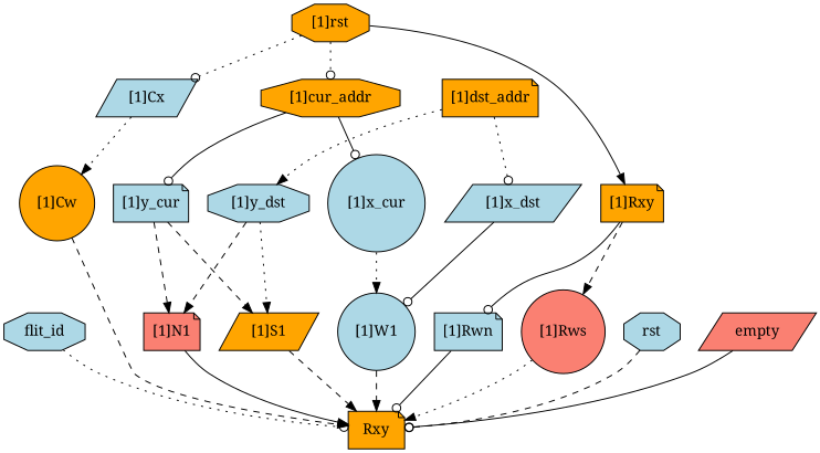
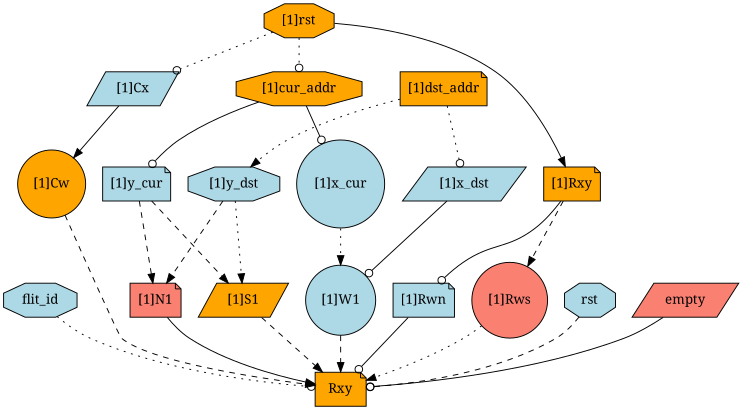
  strict digraph {
    fontname="Noto Serif"
    node [complexity=11 fillcolor=lightblue fontname="Noto Serif" importance=0.0976636726282 rank=0.00887851569347 shape=note style=filled]
    edge [arrowhead=normal fontname="Noto Serif" style=dotted]
    flit_id [complexity=1 importance=0.0853604984153 rank=0.0853604984153 shape=octagon]
    n2 [complexity=0 fillcolor=orange importance=0.066676855725 label=Rxy rank=0.0]
    "[1]Rwn" [importance=0.0871537836777 rank=0.00792307124343]
    "[1]x_cur" [complexity=14 importance=0.123520456368 rank=0.0088228897406 shape=circle]
    "[1]W1" [shape=circle]
    "[1]rst" [complexity=14 fillcolor=orange importance=0.136323807248 rank=0.00973741480343 shape=octagon]
    "[1]Cx" [complexity=13 importance=0.117640164558 rank=0.00904924342751 shape=parallelogram]
    "[1]cur_addr" [complexity=16 fillcolor=orange importance=0.152213551986 rank=0.00951334699911 shape=octagon]
    "[1]Rxy" [complexity=13 fillcolor=orange importance=0.115846879295 rank=0.00891129840732]
    "[1]Cw" [fillcolor=orange importance=0.0889470689402 rank=0.00808609717638 shape=circle]
    "[1]y_cur" [complexity=14 importance=0.123520456368 rank=0.0088228897406]
    "[1]Rws" [fillcolor=salmon importance=0.0871537836777 rank=0.00792307124343 shape=circle]
    "[1]S1" [fillcolor=orange shape=parallelogram]
    "[1]N1" [fillcolor=salmon]
    rst [complexity=3 importance=0.15203735414 rank=0.0506791180467 shape=octagon]
    "[1]x_dst" [complexity=14 importance=0.121018393351 rank=0.00864417095365 shape=parallelogram]
    "[1]y_dst" [complexity=14 importance=0.121018393351 rank=0.00864417095365 shape=octagon]
    "[1]dst_addr" [complexity=16 fillcolor=orange importance=0.139702036041 rank=0.00873137725259]
    empty [complexity=2 fillcolor=salmon importance=0.0853604984153 rank=0.0426802492076 shape=parallelogram]
    flit_id -> n2 [arrowhead=odot]
    "[1]Rwn" -> n2 [arrowhead=odot style=solid]
    "[1]x_cur" -> "[1]W1"
    "[1]W1" -> n2 [style=dashed]
    "[1]rst" -> "[1]Cx" [arrowhead=odot]
    "[1]rst" -> "[1]cur_addr" [arrowhead=odot]
    "[1]rst" -> "[1]Rxy" [style=solid]
-   "[1]Cx" -> "[1]Cw"
+   "[1]Cx" -> "[1]Cw" [style=solid]
    "[1]cur_addr" -> "[1]x_cur" [arrowhead=odot style=solid]
    "[1]cur_addr" -> "[1]y_cur" [arrowhead=odot style=solid]
    "[1]Rxy" -> "[1]Rwn" [arrowhead=odot style=solid]
    "[1]Rxy" -> "[1]Rws" [style=dashed]
    "[1]Cw" -> n2 [style=dashed]
    "[1]y_cur" -> "[1]S1" [style=dashed]
    "[1]y_cur" -> "[1]N1" [style=dashed]
    "[1]Rws" -> n2
    "[1]S1" -> n2 [style=dashed]
    "[1]N1" -> n2 [style=solid]
    rst -> n2 [arrowhead=odot style=dashed]
    "[1]x_dst" -> "[1]W1" [arrowhead=odot style=solid]
    "[1]y_dst" -> "[1]S1"
    "[1]y_dst" -> "[1]N1" [style=dashed]
    "[1]dst_addr" -> "[1]x_dst" [arrowhead=odot]
    "[1]dst_addr" -> "[1]y_dst"
    empty -> n2 [arrowhead=odot style=solid]
  }
